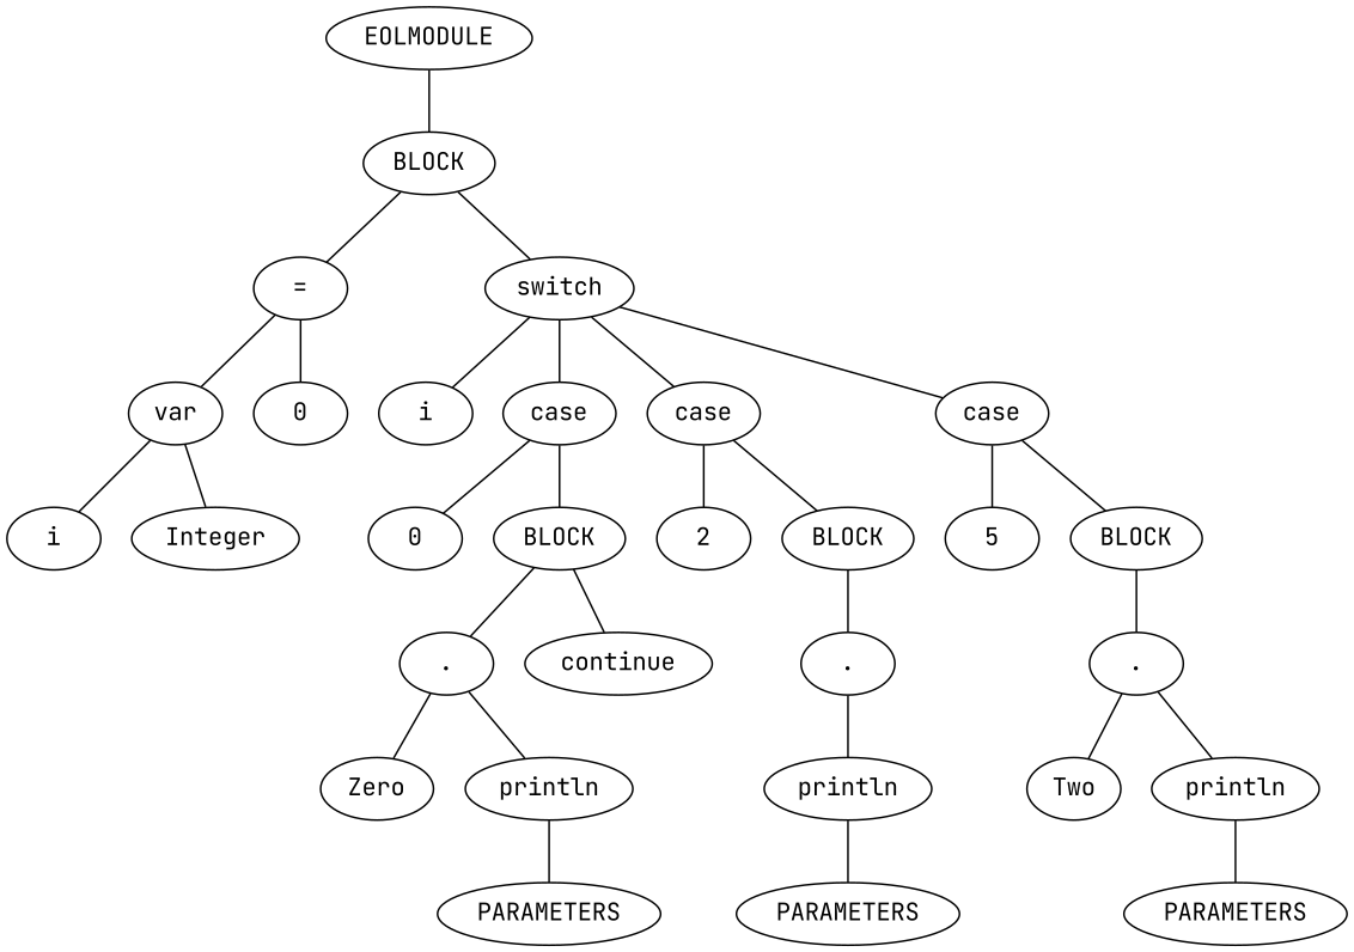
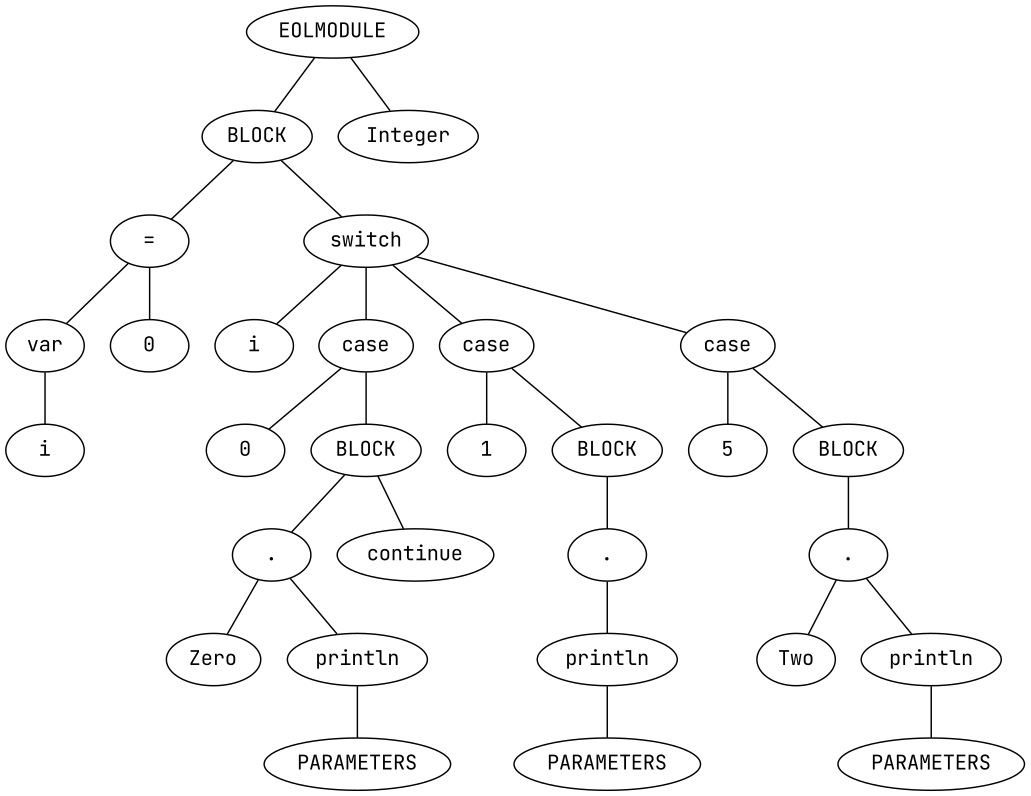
  graph {
    fontname="JetBrains Mono"
    node [color=black fillcolor=white fontcolor=black fontname="JetBrains Mono" style=filled]
    edge [fontname="JetBrains Mono"]
    n1 [label=EOLMODULE]
    n2 [label=BLOCK]
    n3 [label="="]
    n4 [label=switch]
    n5 [label=var]
    n6 [label=0]
    n7 [label=i]
    n8 [label=case]
    n9 [label=case]
    n10 [label=case]
    n11 [label=i]
    n12 [label=Integer]
    n13 [label=0]
    n14 [label=BLOCK]
-   n15 [label=2]
+   n15 [label=1]
    n16 [label=BLOCK]
    n17 [label=5]
    n18 [label=BLOCK]
    n19 [label="."]
    n20 [label=continue]
    n21 [label=Zero]
    n22 [label=println]
    n23 [label=PARAMETERS]
    n24 [label="."]
    n25 [label=println]
    n26 [label=PARAMETERS]
    n27 [label="."]
    n28 [label=Two]
    n29 [label=println]
    n30 [label=PARAMETERS]
    n1 -- n2
    n2 -- n3
    n2 -- n4
    n3 -- n5
    n3 -- n6
    n4 -- n7
    n4 -- n8
    n4 -- n9
    n4 -- n10
    n5 -- n11
-   n5 -- n12
+   n1 -- n12
    n8 -- n13
    n8 -- n14
    n9 -- n15
    n9 -- n16
    n10 -- n17
    n10 -- n18
    n14 -- n19
    n14 -- n20
    n16 -- n24
    n18 -- n27
    n19 -- n21
    n19 -- n22
    n22 -- n23
    n24 -- n25
    n25 -- n26
    n27 -- n28
    n27 -- n29
    n29 -- n30
  }
